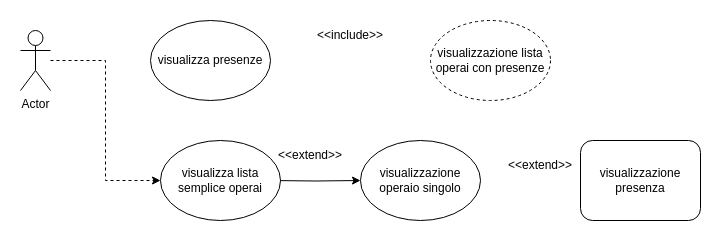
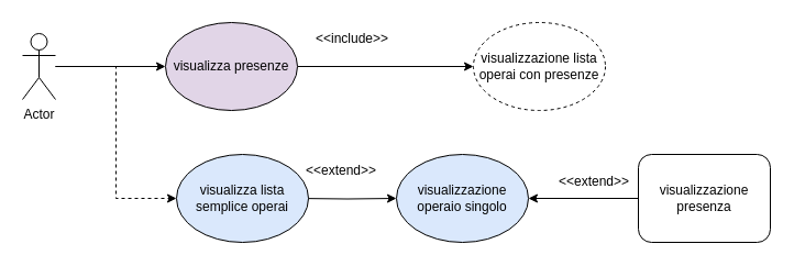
  <mxCell id="0" />
  <mxCell id="1" parent="0" />
+ <mxCell id="2" style="edgeStyle=orthogonalEdgeStyle;rounded=0;orthogonalLoop=1;jettySize=auto;html=1;entryX=0;entryY=0.5;entryDx=0;entryDy=0;" edge="1" parent="1" source="4" target="6"><mxGeometry relative="1" as="geometry" /></mxCell>
  <mxCell id="3" style="edgeStyle=orthogonalEdgeStyle;rounded=0;orthogonalLoop=1;jettySize=auto;html=1;entryX=0;entryY=0.5;entryDx=0;entryDy=0;dashed=1;" edge="1" parent="1" source="4" target="10"><mxGeometry relative="1" as="geometry" /></mxCell>
  <mxCell id="4" value="Actor" style="shape=umlActor;verticalLabelPosition=bottom;verticalAlign=top;html=1;outlineConnect=0;" vertex="1" parent="1"><mxGeometry x="20" y="30" width="30" height="60" as="geometry" /></mxCell>
- <mxCell id="6" value="visualizza presenze" style="ellipse;whiteSpace=wrap;html=1;" vertex="1" parent="1"><mxGeometry x="150" y="20" width="120" height="80" as="geometry" /></mxCell>
+ <mxCell id="5" style="edgeStyle=orthogonalEdgeStyle;rounded=0;orthogonalLoop=1;jettySize=auto;html=1;entryX=0;entryY=0.5;entryDx=0;entryDy=0;" edge="1" parent="1" source="6" target="7"><mxGeometry relative="1" as="geometry"><mxPoint x="370" y="50" as="targetPoint" /></mxGeometry></mxCell>
+ <mxCell id="6" value="visualizza presenze" style="ellipse;whiteSpace=wrap;html=1;fillColor=#e1d5e7;" vertex="1" parent="1"><mxGeometry x="150" y="20" width="120" height="80" as="geometry" /></mxCell>
  <mxCell id="7" value="visualizzazione lista operai con presenze" style="ellipse;whiteSpace=wrap;html=1;dashed=1;" vertex="1" parent="1"><mxGeometry x="430" y="20" width="120" height="80" as="geometry" /></mxCell>
- <mxCell id="8" value="&amp;lt;&amp;lt;include&amp;gt;&amp;gt;" style="text;html=1;strokeColor=none;fillColor=none;align=center;verticalAlign=middle;whiteSpace=wrap;rounded=0;" vertex="1" parent="1"><mxGeometry x="320" y="20" width="60" height="30" as="geometry" /></mxCell>
+ <mxCell id="8" value="&amp;lt;&amp;lt;include&amp;gt;&amp;gt;" style="text;html=1;strokeColor=none;fillColor=none;align=center;verticalAlign=middle;whiteSpace=wrap;rounded=0;" vertex="1" parent="1"><mxGeometry x="290" y="20" width="60" height="30" as="geometry" /></mxCell>
  <mxCell id="9" style="edgeStyle=orthogonalEdgeStyle;rounded=0;orthogonalLoop=1;jettySize=auto;html=1;entryX=0;entryY=0.5;entryDx=0;entryDy=0;" edge="1" parent="1" target="11"><mxGeometry relative="1" as="geometry"><mxPoint x="270" y="180" as="sourcePoint" /></mxGeometry></mxCell>
- <mxCell id="10" value="visualizza lista semplice operai" style="ellipse;whiteSpace=wrap;html=1;" vertex="1" parent="1"><mxGeometry x="160" y="140" width="120" height="80" as="geometry" /></mxCell>
- <mxCell id="11" value="visualizzazione operaio singolo" style="ellipse;whiteSpace=wrap;html=1;" vertex="1" parent="1"><mxGeometry x="360" y="140" width="120" height="80" as="geometry" /></mxCell>
+ <mxCell id="10" value="visualizza lista semplice operai" style="ellipse;whiteSpace=wrap;html=1;fillColor=#dae8fc;" vertex="1" parent="1"><mxGeometry x="160" y="140" width="120" height="80" as="geometry" /></mxCell>
+ <mxCell id="11" value="visualizzazione operaio singolo" style="ellipse;whiteSpace=wrap;html=1;fillColor=#dae8fc;" vertex="1" parent="1"><mxGeometry x="360" y="140" width="120" height="80" as="geometry" /></mxCell>
+ <mxCell id="12" style="edgeStyle=orthogonalEdgeStyle;rounded=0;orthogonalLoop=1;jettySize=auto;html=1;entryX=1;entryY=0.5;entryDx=0;entryDy=0;" edge="1" parent="1" source="13" target="11"><mxGeometry relative="1" as="geometry" /></mxCell>
  <mxCell id="13" value="visualizzazione presenza" style="whiteSpace=wrap;html=1;rounded=1;" vertex="1" parent="1"><mxGeometry x="580" y="140" width="120" height="80" as="geometry" /></mxCell>
  <mxCell id="14" value="&amp;lt;&amp;lt;extend&amp;gt;&amp;gt;" style="text;html=1;strokeColor=none;fillColor=none;align=center;verticalAlign=middle;whiteSpace=wrap;rounded=0;" vertex="1" parent="1"><mxGeometry x="280" y="140" width="60" height="30" as="geometry" /></mxCell>
  <mxCell id="15" value="&amp;lt;&amp;lt;extend&amp;gt;&amp;gt;" style="text;html=1;strokeColor=none;fillColor=none;align=center;verticalAlign=middle;whiteSpace=wrap;rounded=0;" vertex="1" parent="1"><mxGeometry x="510" y="150" width="60" height="30" as="geometry" /></mxCell>
